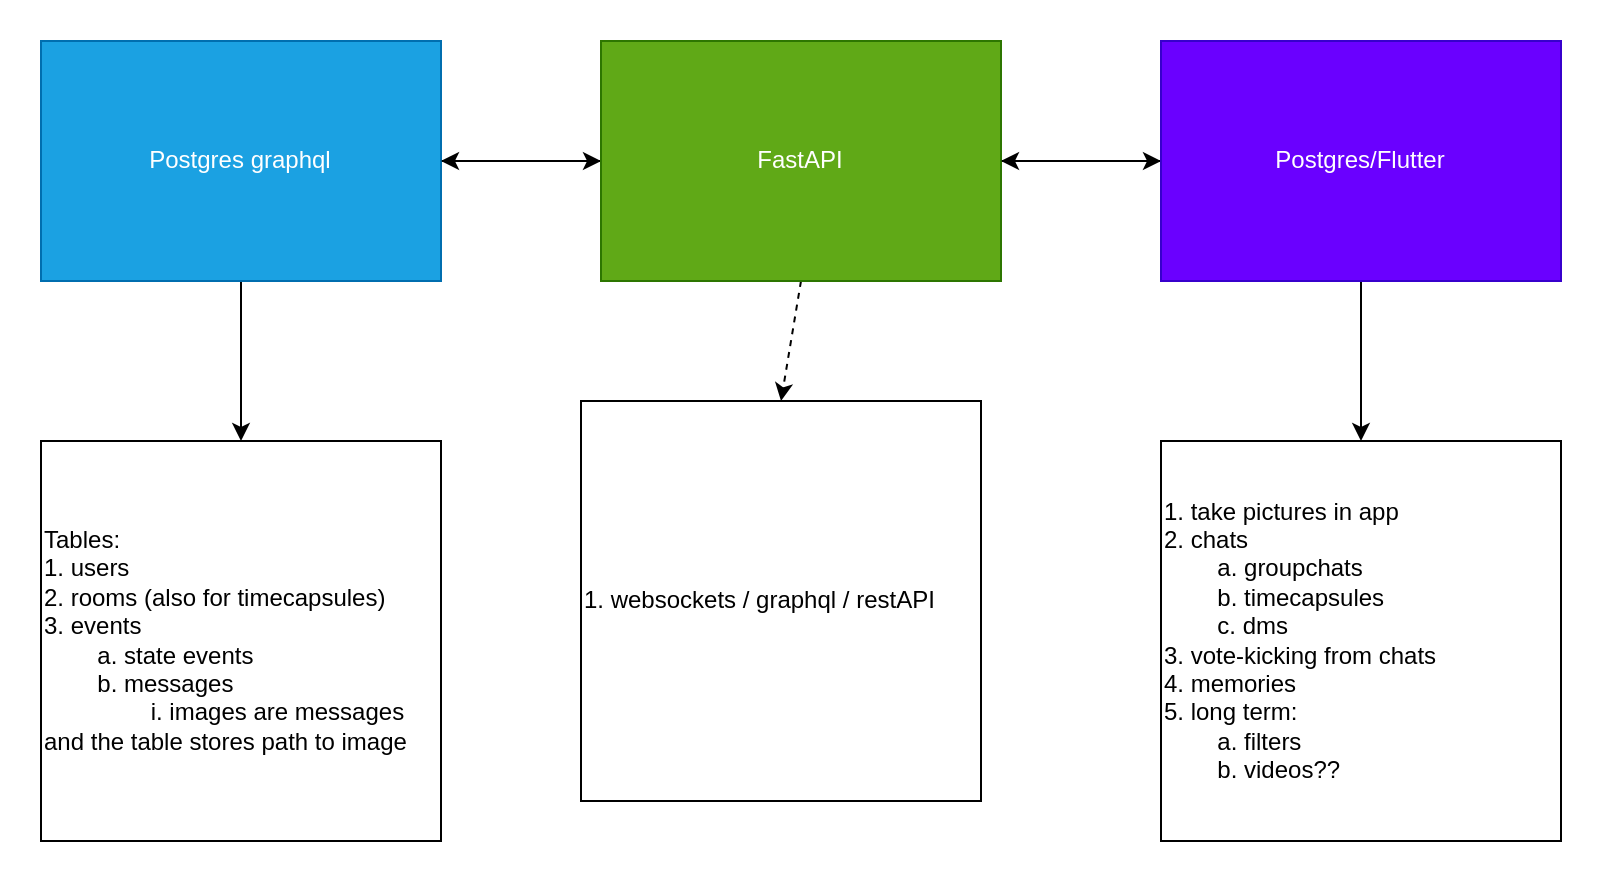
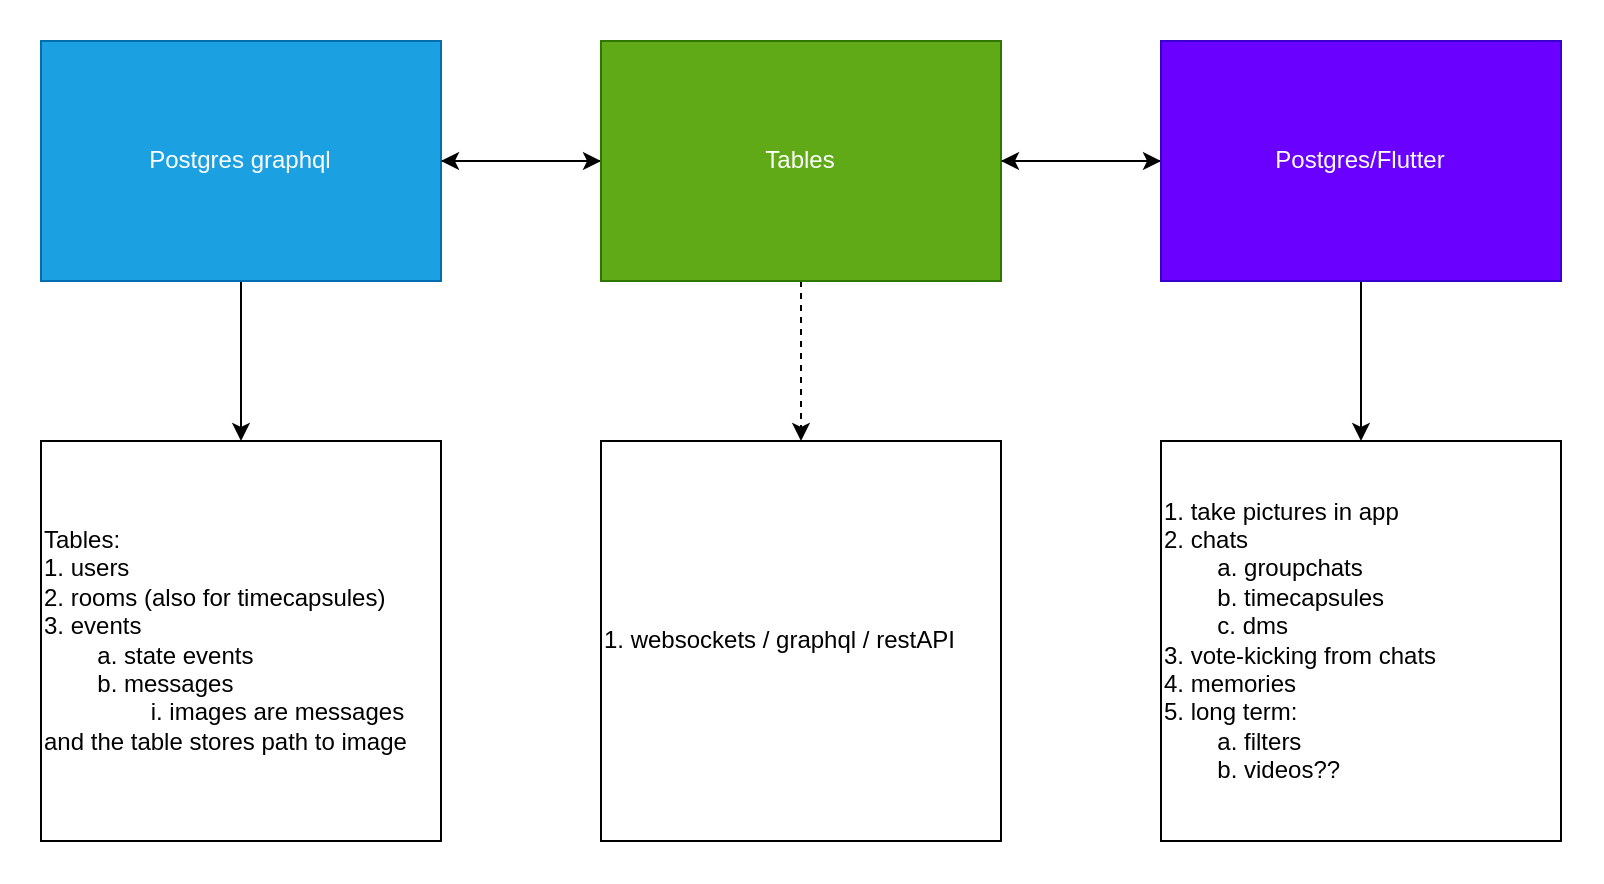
  <mxCell id="0" />
  <mxCell id="1" parent="0" />
  <mxCell id="2" style="edgeStyle=none;html=1;entryX=0;entryY=0.5;entryDx=0;entryDy=0;" edge="1" parent="1" source="4" target="9"><mxGeometry relative="1" as="geometry" /></mxCell>
  <mxCell id="3" style="edgeStyle=none;html=1;" edge="1" parent="1" source="4"><mxGeometry relative="1" as="geometry"><mxPoint x="120" y="220" as="targetPoint" /></mxGeometry></mxCell>
  <mxCell id="4" value="Postgres graphql" style="whiteSpace=wrap;html=1;fillColor=#1ba1e2;fontColor=#ffffff;strokeColor=#006EAF;" parent="1" vertex="1"><mxGeometry x="20" y="20" width="200" height="120" as="geometry" /></mxCell>
  <mxCell id="5" value="Tables:&lt;br&gt;1. users&lt;br&gt;2. rooms (also for timecapsules)&lt;br&gt;3. events&lt;br&gt;&lt;span&gt;&#09;&lt;/span&gt;&lt;span style=&quot;white-space: pre&quot;&gt;&#09;&lt;/span&gt;a. state events&lt;br&gt;&lt;span&gt;&#09;&lt;/span&gt;&lt;span style=&quot;white-space: pre&quot;&gt;&#09;&lt;/span&gt;b. messages&lt;br&gt;&lt;span&gt;&#09;&lt;/span&gt;&lt;span style=&quot;white-space: pre&quot;&gt;&#09;&lt;/span&gt;&lt;span style=&quot;white-space: pre&quot;&gt;&#09;&lt;/span&gt;i. images are messages and the table stores path to image&lt;span&gt;&#09;&lt;/span&gt;" style="whiteSpace=wrap;html=1;align=left;" vertex="1" parent="1"><mxGeometry x="20" y="220" width="200" height="200" as="geometry" /></mxCell>
  <mxCell id="6" style="edgeStyle=none;html=1;entryX=1;entryY=0.5;entryDx=0;entryDy=0;" edge="1" parent="1" source="9" target="4"><mxGeometry relative="1" as="geometry" /></mxCell>
  <mxCell id="7" style="edgeStyle=none;html=1;exitX=0.5;exitY=1;exitDx=0;exitDy=0;entryX=0.5;entryY=0;entryDx=0;entryDy=0;dashed=1;" edge="1" parent="1" source="9" target="11"><mxGeometry relative="1" as="geometry" /></mxCell>
  <mxCell id="8" style="edgeStyle=none;html=1;exitX=1;exitY=0.5;exitDx=0;exitDy=0;entryX=0;entryY=0.5;entryDx=0;entryDy=0;" edge="1" parent="1" source="9" target="14"><mxGeometry relative="1" as="geometry"><mxPoint x="510" y="80" as="targetPoint" /></mxGeometry></mxCell>
- <mxCell id="9" value="FastAPI" style="whiteSpace=wrap;html=1;fillColor=#60a917;fontColor=#ffffff;strokeColor=#2D7600;" vertex="1" parent="1"><mxGeometry x="300" y="20" width="200" height="120" as="geometry" /></mxCell>
+ <mxCell id="9" value="Tables" style="whiteSpace=wrap;html=1;fillColor=#60a917;fontColor=#ffffff;strokeColor=#2D7600;" vertex="1" parent="1"><mxGeometry x="300" y="20" width="200" height="120" as="geometry" /></mxCell>
  <mxCell id="10" value="1. take pictures in app&lt;br&gt;2. chats&lt;br&gt;&lt;span style=&quot;white-space: pre&quot;&gt;&#09;&lt;/span&gt;a. groupchats&lt;br&gt;&lt;span style=&quot;white-space: pre&quot;&gt;&#09;&lt;/span&gt;b. timecapsules&lt;br&gt;&lt;span style=&quot;white-space: pre&quot;&gt;&#09;&lt;/span&gt;c. dms&lt;br&gt;3. vote-kicking from chats&lt;br&gt;4. memories&lt;br&gt;5. long term:&lt;br&gt;&lt;span style=&quot;white-space: pre&quot;&gt;&#09;&lt;/span&gt;a. filters&lt;br&gt;&lt;span style=&quot;white-space: pre&quot;&gt;&#09;&lt;/span&gt;b. videos??&amp;nbsp;" style="whiteSpace=wrap;html=1;align=left;" vertex="1" parent="1"><mxGeometry x="580" y="220" width="200" height="200" as="geometry" /></mxCell>
- <mxCell id="11" value="1. websockets / graphql / restAPI" style="whiteSpace=wrap;html=1;align=left;" vertex="1" parent="1"><mxGeometry x="290" y="200" width="200" height="200" as="geometry" /></mxCell>
+ <mxCell id="11" value="1. websockets / graphql / restAPI" style="whiteSpace=wrap;html=1;align=left;" vertex="1" parent="1"><mxGeometry x="300" y="220" width="200" height="200" as="geometry" /></mxCell>
  <mxCell id="12" style="edgeStyle=none;html=1;exitX=0.5;exitY=1;exitDx=0;exitDy=0;entryX=0.5;entryY=0;entryDx=0;entryDy=0;" edge="1" parent="1" source="14" target="10"><mxGeometry relative="1" as="geometry" /></mxCell>
  <mxCell id="13" style="edgeStyle=none;html=1;entryX=1;entryY=0.5;entryDx=0;entryDy=0;" edge="1" parent="1" source="14" target="9"><mxGeometry relative="1" as="geometry" /></mxCell>
  <mxCell id="14" value="Postgres/Flutter" style="whiteSpace=wrap;html=1;fillColor=#6a00ff;fontColor=#ffffff;strokeColor=#3700CC;" vertex="1" parent="1"><mxGeometry x="580" y="20" width="200" height="120" as="geometry" /></mxCell>
